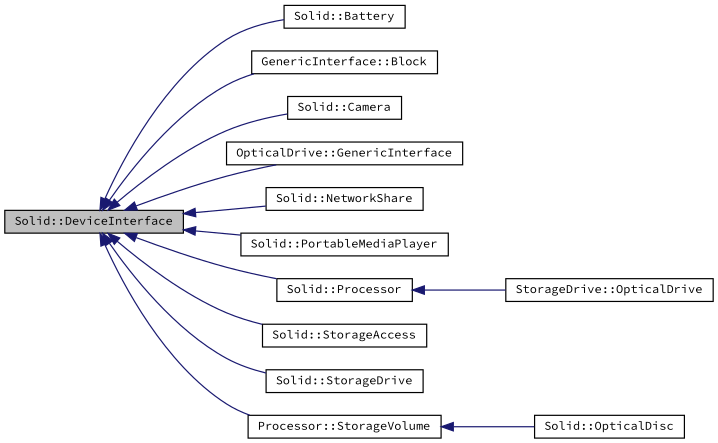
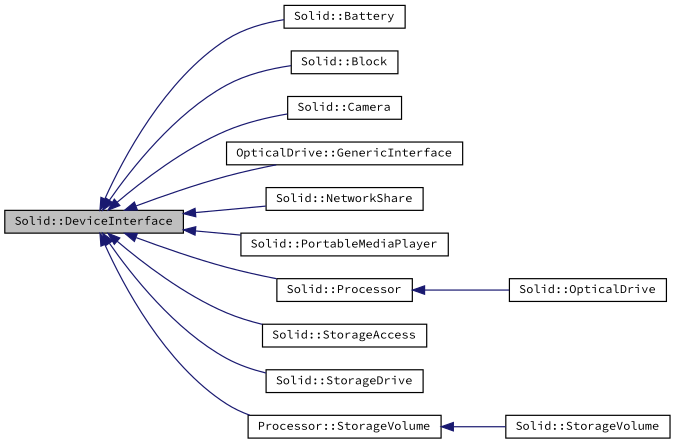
  digraph {
    fontname="Source Code Pro"
    rankdir=LR
    node [color=black fillcolor=white fontname="Source Code Pro" fontsize=10 shape=record style=filled]
    edge [color=midnightblue dir=back fontname="Source Code Pro" fontsize=10 labelfontname=Helvetica labelfontsize=10 style=solid]
    n1 [fillcolor=grey75 fontcolor=black height=0.2 label="Solid::DeviceInterface" width=0.4]
    n2 [height=0.2 label="Solid::Battery" width=0.4]
-   n3 [height=0.2 label="GenericInterface::Block" width=0.4]
+   n3 [height=0.2 label="Solid::Block" width=0.4]
    n4 [height=0.2 label="Solid::Camera" width=0.4]
    n5 [height=0.2 label="OpticalDrive::GenericInterface" width=0.4]
    n6 [height=0.2 label="Solid::NetworkShare" width=0.4]
    n7 [height=0.2 label="Solid::PortableMediaPlayer" width=0.4]
    n8 [height=0.2 label="Solid::Processor" width=0.4]
    n9 [height=0.2 label="Solid::StorageAccess" width=0.4]
    n10 [height=0.2 label="Solid::StorageDrive" width=0.4]
    n11 [height=0.2 label="Processor::StorageVolume" width=0.4]
-   n12 [height=0.2 label="StorageDrive::OpticalDrive" width=0.4]
-   n13 [height=0.2 label="Solid::OpticalDisc" width=0.4]
+   n12 [height=0.2 label="Solid::OpticalDrive" width=0.4]
+   n13 [height=0.2 label="Solid::StorageVolume" width=0.4]
    n1 -> n2
    n1 -> n3
    n1 -> n4
    n1 -> n5
    n1 -> n6
    n1 -> n7
    n1 -> n8
    n1 -> n9
    n1 -> n10
    n1 -> n11
    n8 -> n12
    n11 -> n13
  }
